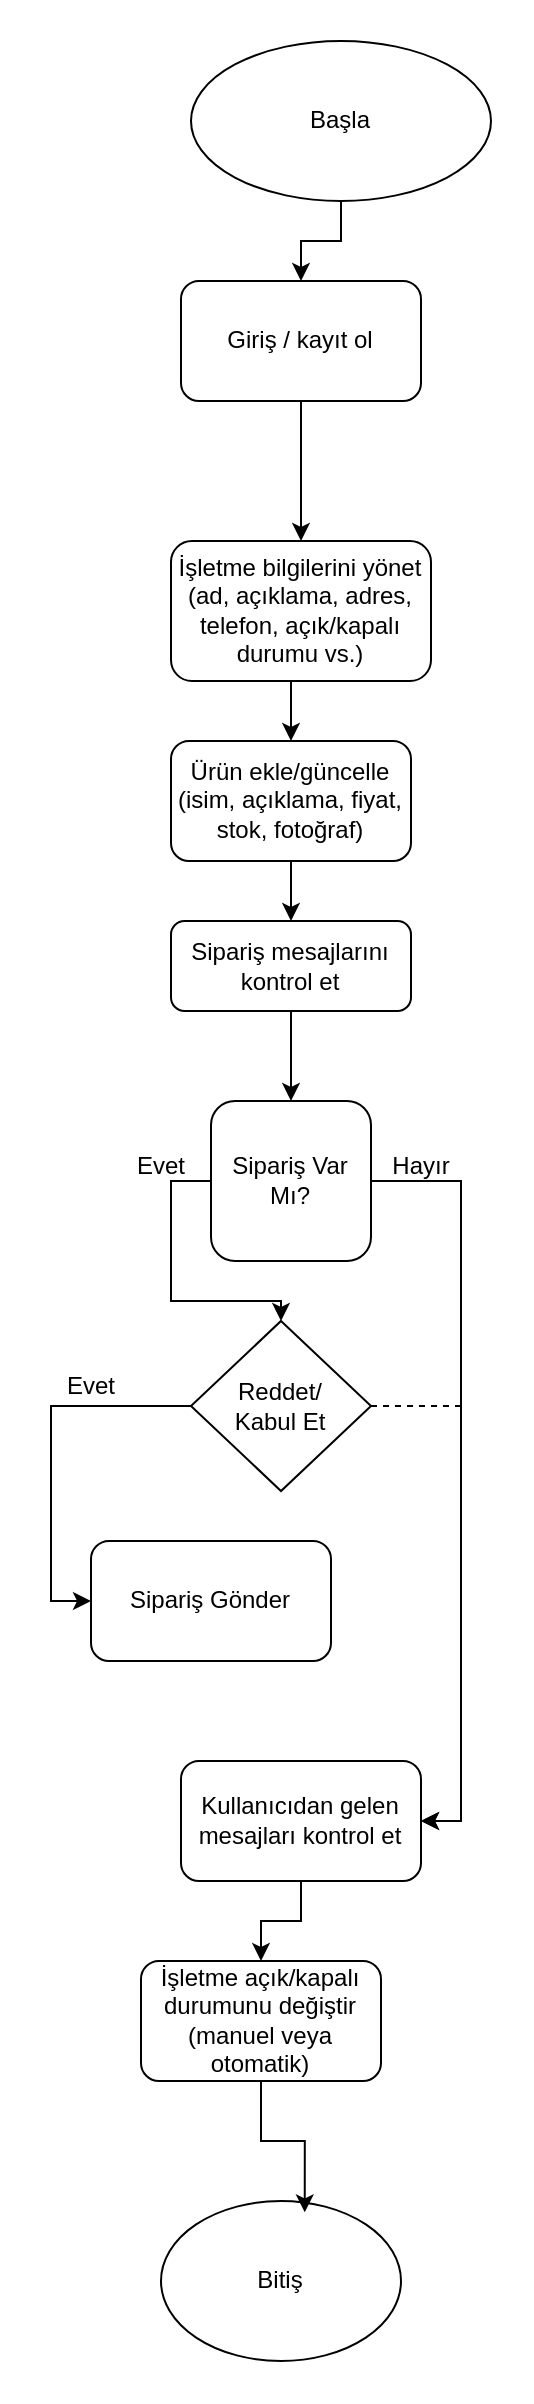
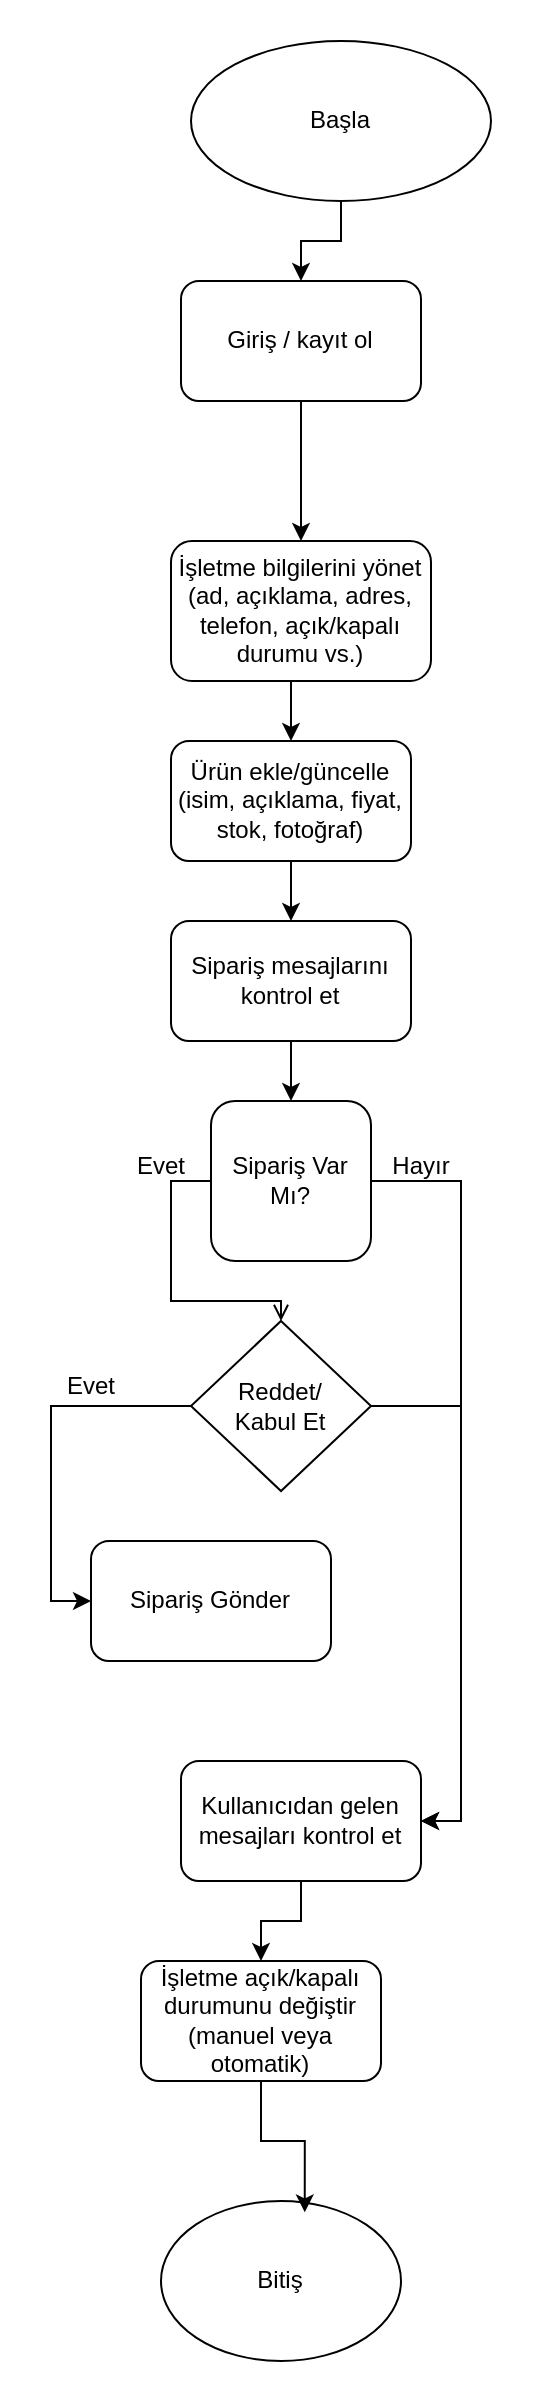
  <mxCell id="0" />
  <mxCell id="1" parent="0" />
  <mxCell id="2" style="edgeStyle=orthogonalEdgeStyle;rounded=0;orthogonalLoop=1;jettySize=auto;html=1;exitX=0.5;exitY=1;exitDx=0;exitDy=0;entryX=0.5;entryY=0;entryDx=0;entryDy=0;" edge="1" parent="1" source="3" target="26"><mxGeometry relative="1" as="geometry" /></mxCell>
  <mxCell id="3" value="Başla" style="ellipse;whiteSpace=wrap;html=1;" vertex="1" parent="1"><mxGeometry x="95" y="20" width="150" height="80" as="geometry" /></mxCell>
  <mxCell id="4" style="edgeStyle=orthogonalEdgeStyle;rounded=0;orthogonalLoop=1;jettySize=auto;html=1;exitX=0.5;exitY=1;exitDx=0;exitDy=0;entryX=0.5;entryY=0;entryDx=0;entryDy=0;" edge="1" parent="1" source="5" target="7"><mxGeometry relative="1" as="geometry" /></mxCell>
  <mxCell id="5" value="İşletme bilgilerini yönet (ad, açıklama, adres, telefon, açık/kapalı durumu vs.)" style="rounded=1;whiteSpace=wrap;html=1;" vertex="1" parent="1"><mxGeometry x="85" y="270" width="130" height="70" as="geometry" /></mxCell>
  <mxCell id="6" style="edgeStyle=orthogonalEdgeStyle;rounded=0;orthogonalLoop=1;jettySize=auto;html=1;exitX=0.5;exitY=1;exitDx=0;exitDy=0;entryX=0.5;entryY=0;entryDx=0;entryDy=0;" edge="1" parent="1" source="7" target="9"><mxGeometry relative="1" as="geometry" /></mxCell>
  <mxCell id="7" value="Ürün ekle/güncelle (isim, açıklama, fiyat, stok, fotoğraf)" style="rounded=1;whiteSpace=wrap;html=1;" vertex="1" parent="1"><mxGeometry x="85" y="370" width="120" height="60" as="geometry" /></mxCell>
  <mxCell id="8" style="edgeStyle=orthogonalEdgeStyle;rounded=0;orthogonalLoop=1;jettySize=auto;html=1;exitX=0.5;exitY=1;exitDx=0;exitDy=0;entryX=0.5;entryY=0;entryDx=0;entryDy=0;" edge="1" parent="1" source="9" target="12"><mxGeometry relative="1" as="geometry" /></mxCell>
- <mxCell id="9" value="Sipariş mesajlarını kontrol et" style="rounded=1;whiteSpace=wrap;html=1;" vertex="1" parent="1"><mxGeometry x="85" y="460" width="120" height="45" as="geometry" /></mxCell>
+ <mxCell id="9" value="Sipariş mesajlarını kontrol et" style="rounded=1;whiteSpace=wrap;html=1;" vertex="1" parent="1"><mxGeometry x="85" y="460" width="120" height="60" as="geometry" /></mxCell>
  <mxCell id="10" style="edgeStyle=orthogonalEdgeStyle;rounded=0;orthogonalLoop=1;jettySize=auto;html=1;exitX=1;exitY=0.5;exitDx=0;exitDy=0;entryX=1;entryY=0.5;entryDx=0;entryDy=0;" edge="1" parent="1" source="12" target="21"><mxGeometry relative="1" as="geometry"><mxPoint x="245" y="590" as="targetPoint" /></mxGeometry></mxCell>
- <mxCell id="11" style="edgeStyle=orthogonalEdgeStyle;rounded=0;orthogonalLoop=1;jettySize=auto;html=1;exitX=0;exitY=0.5;exitDx=0;exitDy=0;entryX=0.5;entryY=0;entryDx=0;entryDy=0;" edge="1" parent="1" source="12" target="17"><mxGeometry relative="1" as="geometry" /></mxCell>
+ <mxCell id="11" style="edgeStyle=orthogonalEdgeStyle;rounded=0;orthogonalLoop=1;jettySize=auto;html=1;exitX=0;exitY=0.5;exitDx=0;exitDy=0;entryX=0.5;entryY=0;entryDx=0;entryDy=0;endArrow=open;" edge="1" parent="1" source="12" target="17"><mxGeometry relative="1" as="geometry" /></mxCell>
  <mxCell id="12" value="Sipariş Var Mı?" style="whiteSpace=wrap;html=1;rounded=1;" vertex="1" parent="1"><mxGeometry x="105" y="550" width="80" height="80" as="geometry" /></mxCell>
  <mxCell id="13" value="Hayır" style="text;html=1;align=center;verticalAlign=middle;resizable=0;points=[];autosize=1;strokeColor=none;fillColor=none;" vertex="1" parent="1"><mxGeometry x="185" y="568" width="50" height="30" as="geometry" /></mxCell>
  <mxCell id="14" value="Evet" style="text;html=1;align=center;verticalAlign=middle;resizable=0;points=[];autosize=1;strokeColor=none;fillColor=none;" vertex="1" parent="1"><mxGeometry x="55" y="568" width="50" height="30" as="geometry" /></mxCell>
  <mxCell id="15" style="edgeStyle=orthogonalEdgeStyle;rounded=0;orthogonalLoop=1;jettySize=auto;html=1;exitX=0;exitY=0.5;exitDx=0;exitDy=0;entryX=0;entryY=0.5;entryDx=0;entryDy=0;" edge="1" parent="1" source="17" target="18"><mxGeometry relative="1" as="geometry" /></mxCell>
- <mxCell id="16" style="edgeStyle=orthogonalEdgeStyle;rounded=0;orthogonalLoop=1;jettySize=auto;html=1;exitX=1;exitY=0.5;exitDx=0;exitDy=0;entryX=1;entryY=0.5;entryDx=0;entryDy=0;dashed=1;" edge="1" parent="1" source="17" target="21"><mxGeometry relative="1" as="geometry" /></mxCell>
+ <mxCell id="16" style="edgeStyle=orthogonalEdgeStyle;rounded=0;orthogonalLoop=1;jettySize=auto;html=1;exitX=1;exitY=0.5;exitDx=0;exitDy=0;entryX=1;entryY=0.5;entryDx=0;entryDy=0;" edge="1" parent="1" source="17" target="21"><mxGeometry relative="1" as="geometry" /></mxCell>
  <mxCell id="17" value="Reddet/&lt;div&gt;Kabul Et&lt;/div&gt;" style="rhombus;whiteSpace=wrap;html=1;" vertex="1" parent="1"><mxGeometry x="95" y="660" width="90" height="85" as="geometry" /></mxCell>
  <mxCell id="18" value="Sipariş Gönder" style="rounded=1;whiteSpace=wrap;html=1;" vertex="1" parent="1"><mxGeometry x="45" y="770" width="120" height="60" as="geometry" /></mxCell>
  <mxCell id="19" value="Evet" style="text;html=1;align=center;verticalAlign=middle;resizable=0;points=[];autosize=1;strokeColor=none;fillColor=none;" vertex="1" parent="1"><mxGeometry x="20" y="678" width="50" height="30" as="geometry" /></mxCell>
  <mxCell id="20" style="edgeStyle=orthogonalEdgeStyle;rounded=0;orthogonalLoop=1;jettySize=auto;html=1;exitX=0.5;exitY=1;exitDx=0;exitDy=0;entryX=0.5;entryY=0;entryDx=0;entryDy=0;" edge="1" parent="1" source="21" target="22"><mxGeometry relative="1" as="geometry" /></mxCell>
  <mxCell id="21" value="Kullanıcıdan gelen mesajları kontrol et" style="rounded=1;whiteSpace=wrap;html=1;" vertex="1" parent="1"><mxGeometry x="90" y="880" width="120" height="60" as="geometry" /></mxCell>
  <mxCell id="22" value="İşletme açık/kapalı durumunu değiştir (manuel veya otomatik)" style="rounded=1;whiteSpace=wrap;html=1;" vertex="1" parent="1"><mxGeometry x="70" y="980" width="120" height="60" as="geometry" /></mxCell>
  <mxCell id="23" value="Bitiş" style="ellipse;whiteSpace=wrap;html=1;" vertex="1" parent="1"><mxGeometry x="80" y="1100" width="120" height="80" as="geometry" /></mxCell>
  <mxCell id="24" style="edgeStyle=orthogonalEdgeStyle;rounded=0;orthogonalLoop=1;jettySize=auto;html=1;exitX=0.5;exitY=1;exitDx=0;exitDy=0;entryX=0.599;entryY=0.071;entryDx=0;entryDy=0;entryPerimeter=0;" edge="1" parent="1" source="22" target="23"><mxGeometry relative="1" as="geometry" /></mxCell>
  <mxCell id="25" style="edgeStyle=orthogonalEdgeStyle;rounded=0;orthogonalLoop=1;jettySize=auto;html=1;exitX=0.5;exitY=1;exitDx=0;exitDy=0;entryX=0.5;entryY=0;entryDx=0;entryDy=0;" edge="1" parent="1" source="26" target="5"><mxGeometry relative="1" as="geometry" /></mxCell>
  <mxCell id="26" value="Giriş / kayıt ol" style="rounded=1;whiteSpace=wrap;html=1;" vertex="1" parent="1"><mxGeometry x="90" y="140" width="120" height="60" as="geometry" /></mxCell>
